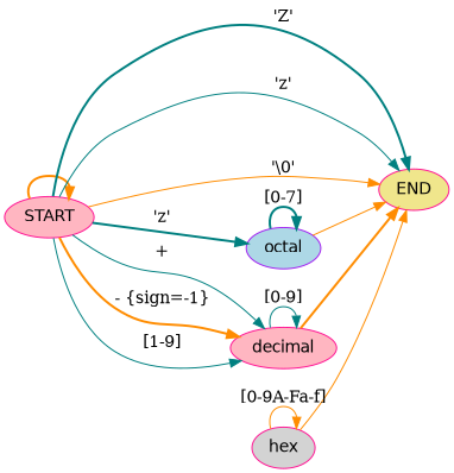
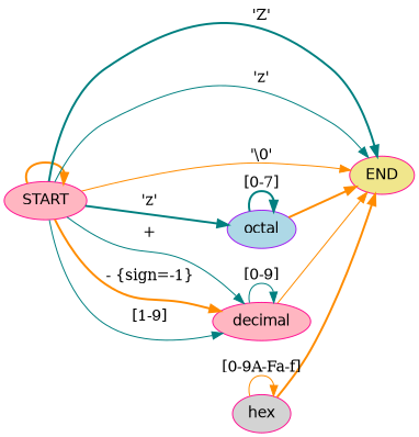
  digraph {
    rankdir=LR
    node [color=deeppink fillcolor=lightpink fontname=Helvetica shape=oval style=filled]
    edge [color=darkorange style=solid]
    n1 [label=START]
    n2 [fillcolor=khaki label=END]
    n3 [color=purple fillcolor=lightblue label=octal]
    n4 [label=decimal]
    n5 [fillcolor=lightgrey label=hex]
    n1 -> n1 [label=" " style=bold]
    n1 -> n2 [color=teal label="'Z'" style=bold]
    n1 -> n2 [color=teal label="'z'"]
    n1 -> n2 [label="'\\0'"]
    n1 -> n3 [color=teal label="'z'" style=bold]
    n1 -> n4 [color=teal label="+"]
    n1 -> n4 [label="- {sign=-1}" style=bold]
    n1 -> n4 [color=teal label="[1-9]"]
-   n3 -> n2
+   n3 -> n2 [style=bold]
    n3 -> n3 [color=teal label="[0-7]" style=bold]
-   n4 -> n2 [style=bold]
+   n4 -> n2
    n4 -> n4 [color=teal label="[0-9]"]
-   n5 -> n2
+   n5 -> n2 [style=bold]
    n5 -> n5 [label="[0-9A-Fa-f]"]
  }
